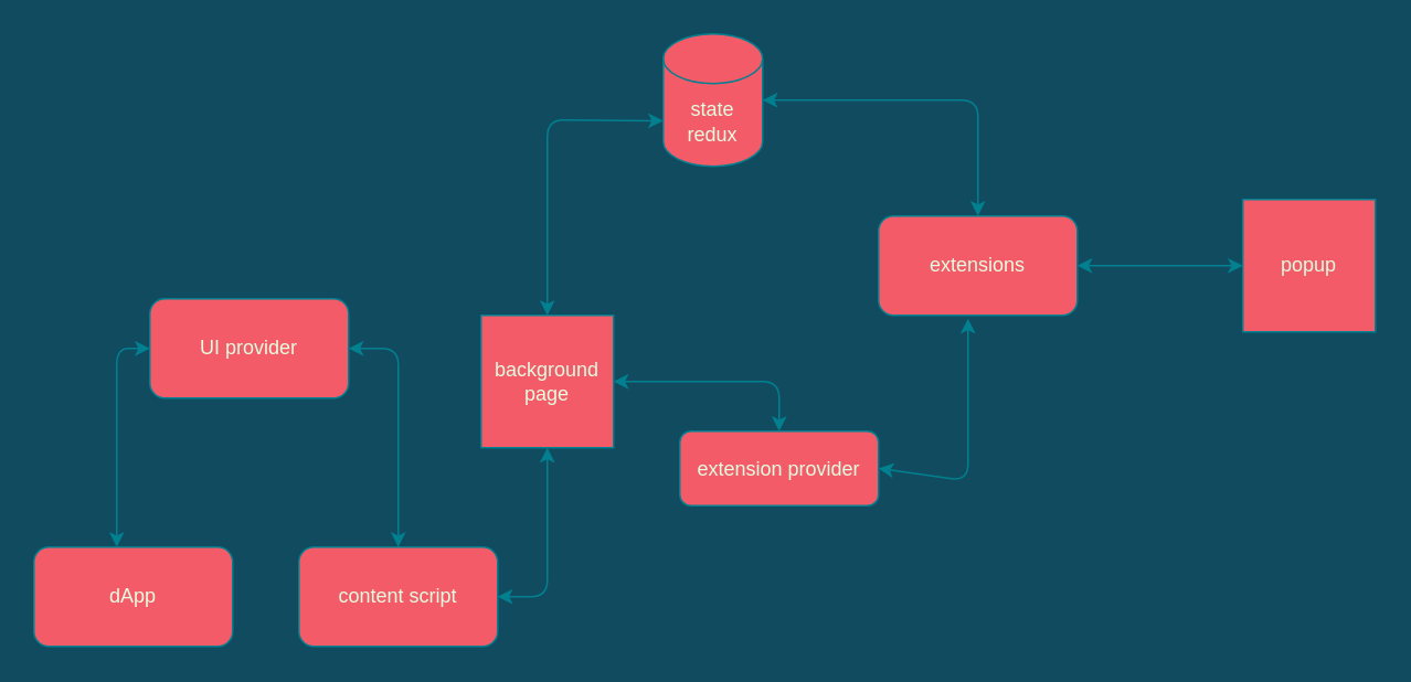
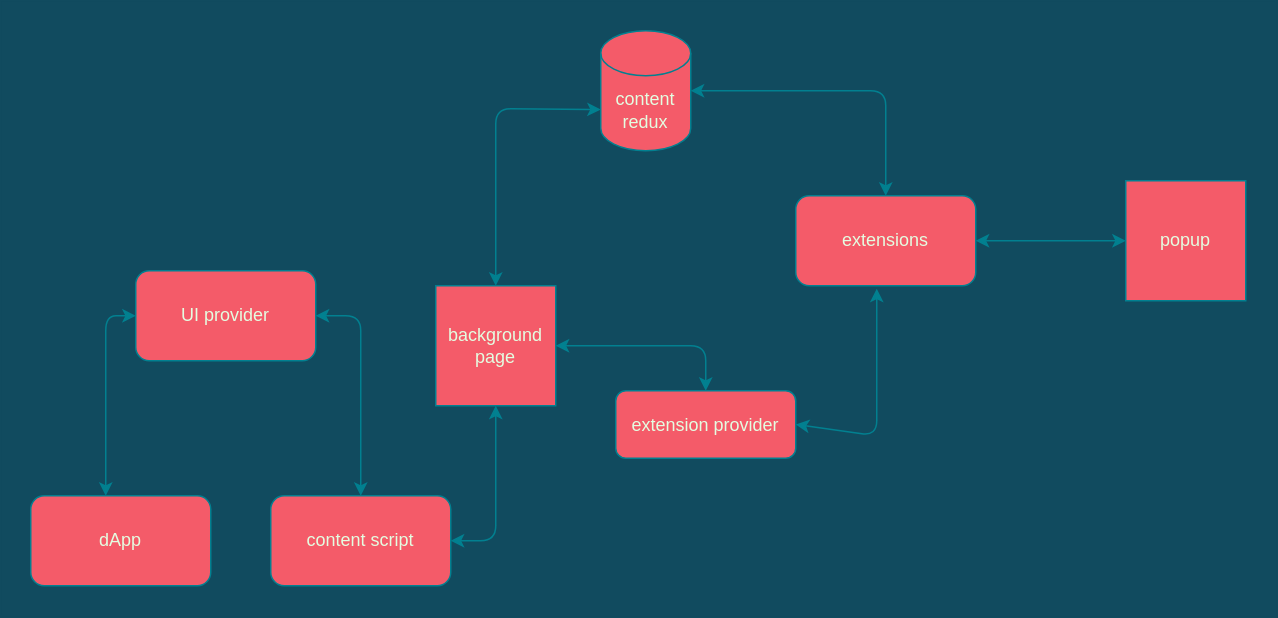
  <mxCell id="0" />
  <mxCell id="1" parent="0" />
  <mxCell id="2" value="background page" style="whiteSpace=wrap;html=1;aspect=fixed;fillColor=#F45B69;strokeColor=#028090;fontColor=#E4FDE1;" parent="1" vertex="1"><mxGeometry x="290" y="190" width="80" height="80" as="geometry" /></mxCell>
  <mxCell id="3" value="extensions" style="rounded=1;whiteSpace=wrap;html=1;fillColor=#F45B69;strokeColor=#028090;fontColor=#E4FDE1;" parent="1" vertex="1"><mxGeometry x="530" y="130" width="120" height="60" as="geometry" /></mxCell>
  <mxCell id="4" value="dApp" style="rounded=1;whiteSpace=wrap;html=1;fillColor=#F45B69;strokeColor=#028090;fontColor=#E4FDE1;" parent="1" vertex="1"><mxGeometry x="20" y="330" width="120" height="60" as="geometry" /></mxCell>
  <mxCell id="5" value="" style="endArrow=classic;startArrow=classic;html=1;entryX=0.5;entryY=1;entryDx=0;entryDy=0;exitX=1;exitY=0.5;exitDx=0;exitDy=0;labelBackgroundColor=#114B5F;strokeColor=#028090;fontColor=#E4FDE1;" parent="1" source="11" target="2" edge="1"><mxGeometry width="50" height="50" relative="1" as="geometry"><mxPoint x="350" y="360" as="sourcePoint" /><mxPoint x="400" y="310" as="targetPoint" /><Array as="points"><mxPoint x="330" y="360" /></Array></mxGeometry></mxCell>
  <mxCell id="6" value="" style="endArrow=classic;startArrow=classic;html=1;entryX=0;entryY=0;entryDx=0;entryDy=52.5;entryPerimeter=0;exitX=0.5;exitY=0;exitDx=0;exitDy=0;labelBackgroundColor=#114B5F;strokeColor=#028090;fontColor=#E4FDE1;" parent="1" source="2" target="17" edge="1"><mxGeometry width="50" height="50" relative="1" as="geometry"><mxPoint x="650" y="260" as="sourcePoint" /><mxPoint x="480" y="40" as="targetPoint" /><Array as="points"><mxPoint x="330" y="72" /></Array></mxGeometry></mxCell>
  <mxCell id="7" value="" style="endArrow=classic;startArrow=classic;html=1;entryX=0.45;entryY=1.033;entryDx=0;entryDy=0;entryPerimeter=0;exitX=1;exitY=0.5;exitDx=0;exitDy=0;labelBackgroundColor=#114B5F;strokeColor=#028090;fontColor=#E4FDE1;" parent="1" source="15" target="3" edge="1"><mxGeometry width="50" height="50" relative="1" as="geometry"><mxPoint x="520" y="270" as="sourcePoint" /><mxPoint x="570" y="220" as="targetPoint" /><Array as="points"><mxPoint x="584" y="290" /><mxPoint x="584" y="230" /></Array></mxGeometry></mxCell>
  <mxCell id="8" value="popup" style="whiteSpace=wrap;html=1;aspect=fixed;fillColor=#F45B69;strokeColor=#028090;fontColor=#E4FDE1;" parent="1" vertex="1"><mxGeometry x="750" y="120" width="80" height="80" as="geometry" /></mxCell>
  <mxCell id="9" value="" style="endArrow=classic;startArrow=classic;html=1;entryX=0;entryY=0.5;entryDx=0;entryDy=0;exitX=1;exitY=0.5;exitDx=0;exitDy=0;labelBackgroundColor=#114B5F;strokeColor=#028090;fontColor=#E4FDE1;" parent="1" source="3" target="8" edge="1"><mxGeometry width="50" height="50" relative="1" as="geometry"><mxPoint x="580" y="250" as="sourcePoint" /><mxPoint x="630" y="200" as="targetPoint" /></mxGeometry></mxCell>
  <mxCell id="10" value="" style="endArrow=classic;startArrow=classic;html=1;entryX=0.5;entryY=1;entryDx=0;entryDy=0;entryPerimeter=0;exitX=0.5;exitY=0;exitDx=0;exitDy=0;labelBackgroundColor=#114B5F;strokeColor=#028090;fontColor=#E4FDE1;" parent="1" source="3" edge="1"><mxGeometry width="50" height="50" relative="1" as="geometry"><mxPoint x="461" y="160" as="sourcePoint" /><mxPoint x="460" y="60" as="targetPoint" /><Array as="points"><mxPoint x="590" y="60" /></Array></mxGeometry></mxCell>
  <mxCell id="11" value="content script" style="rounded=1;whiteSpace=wrap;html=1;fillColor=#F45B69;strokeColor=#028090;fontColor=#E4FDE1;" parent="1" vertex="1"><mxGeometry x="180" y="330" width="120" height="60" as="geometry" /></mxCell>
  <mxCell id="12" value="UI provider" style="rounded=1;whiteSpace=wrap;html=1;sketch=0;strokeColor=#028090;fillColor=#F45B69;fontColor=#E4FDE1;" parent="1" vertex="1"><mxGeometry x="90" y="180" width="120" height="60" as="geometry" /></mxCell>
  <mxCell id="13" value="" style="endArrow=classic;startArrow=classic;html=1;strokeColor=#028090;fillColor=#F45B69;fontColor=#E4FDE1;exitX=0.5;exitY=0;exitDx=0;exitDy=0;entryX=1;entryY=0.5;entryDx=0;entryDy=0;" parent="1" source="11" target="12" edge="1"><mxGeometry width="50" height="50" relative="1" as="geometry"><mxPoint x="210" y="300" as="sourcePoint" /><mxPoint x="260" y="250" as="targetPoint" /><Array as="points"><mxPoint x="240" y="210" /></Array></mxGeometry></mxCell>
  <mxCell id="14" value="" style="endArrow=classic;startArrow=classic;html=1;strokeColor=#028090;fillColor=#F45B69;fontColor=#E4FDE1;entryX=0;entryY=0.5;entryDx=0;entryDy=0;" parent="1" target="12" edge="1"><mxGeometry width="50" height="50" relative="1" as="geometry"><mxPoint x="70" y="330" as="sourcePoint" /><mxPoint x="120" y="280" as="targetPoint" /><Array as="points"><mxPoint x="70" y="210" /></Array></mxGeometry></mxCell>
  <mxCell id="15" value="extension provider" style="rounded=1;whiteSpace=wrap;html=1;sketch=0;strokeColor=#028090;fillColor=#F45B69;fontColor=#E4FDE1;" parent="1" vertex="1"><mxGeometry x="410" y="260" width="120" height="45" as="geometry" /></mxCell>
  <mxCell id="16" value="" style="endArrow=classic;startArrow=classic;html=1;strokeColor=#028090;fillColor=#F45B69;fontColor=#E4FDE1;entryX=1;entryY=0.5;entryDx=0;entryDy=0;exitX=0.5;exitY=0;exitDx=0;exitDy=0;" parent="1" source="15" target="2" edge="1"><mxGeometry width="50" height="50" relative="1" as="geometry"><mxPoint x="450" y="240" as="sourcePoint" /><mxPoint x="500" y="190" as="targetPoint" /><Array as="points"><mxPoint x="470" y="230" /></Array></mxGeometry></mxCell>
- <mxCell id="17" value="state redux" style="shape=cylinder3;whiteSpace=wrap;html=1;boundedLbl=1;backgroundOutline=1;size=15;fillColor=#F45B69;strokeColor=#028090;fontColor=#E4FDE1;" vertex="1" parent="1"><mxGeometry x="400" y="20" width="60" height="80" as="geometry" /></mxCell>
+ <mxCell id="17" value="content redux" style="shape=cylinder3;whiteSpace=wrap;html=1;boundedLbl=1;backgroundOutline=1;size=15;fillColor=#F45B69;strokeColor=#028090;fontColor=#E4FDE1;" vertex="1" parent="1"><mxGeometry x="400" y="20" width="60" height="80" as="geometry" /></mxCell>
